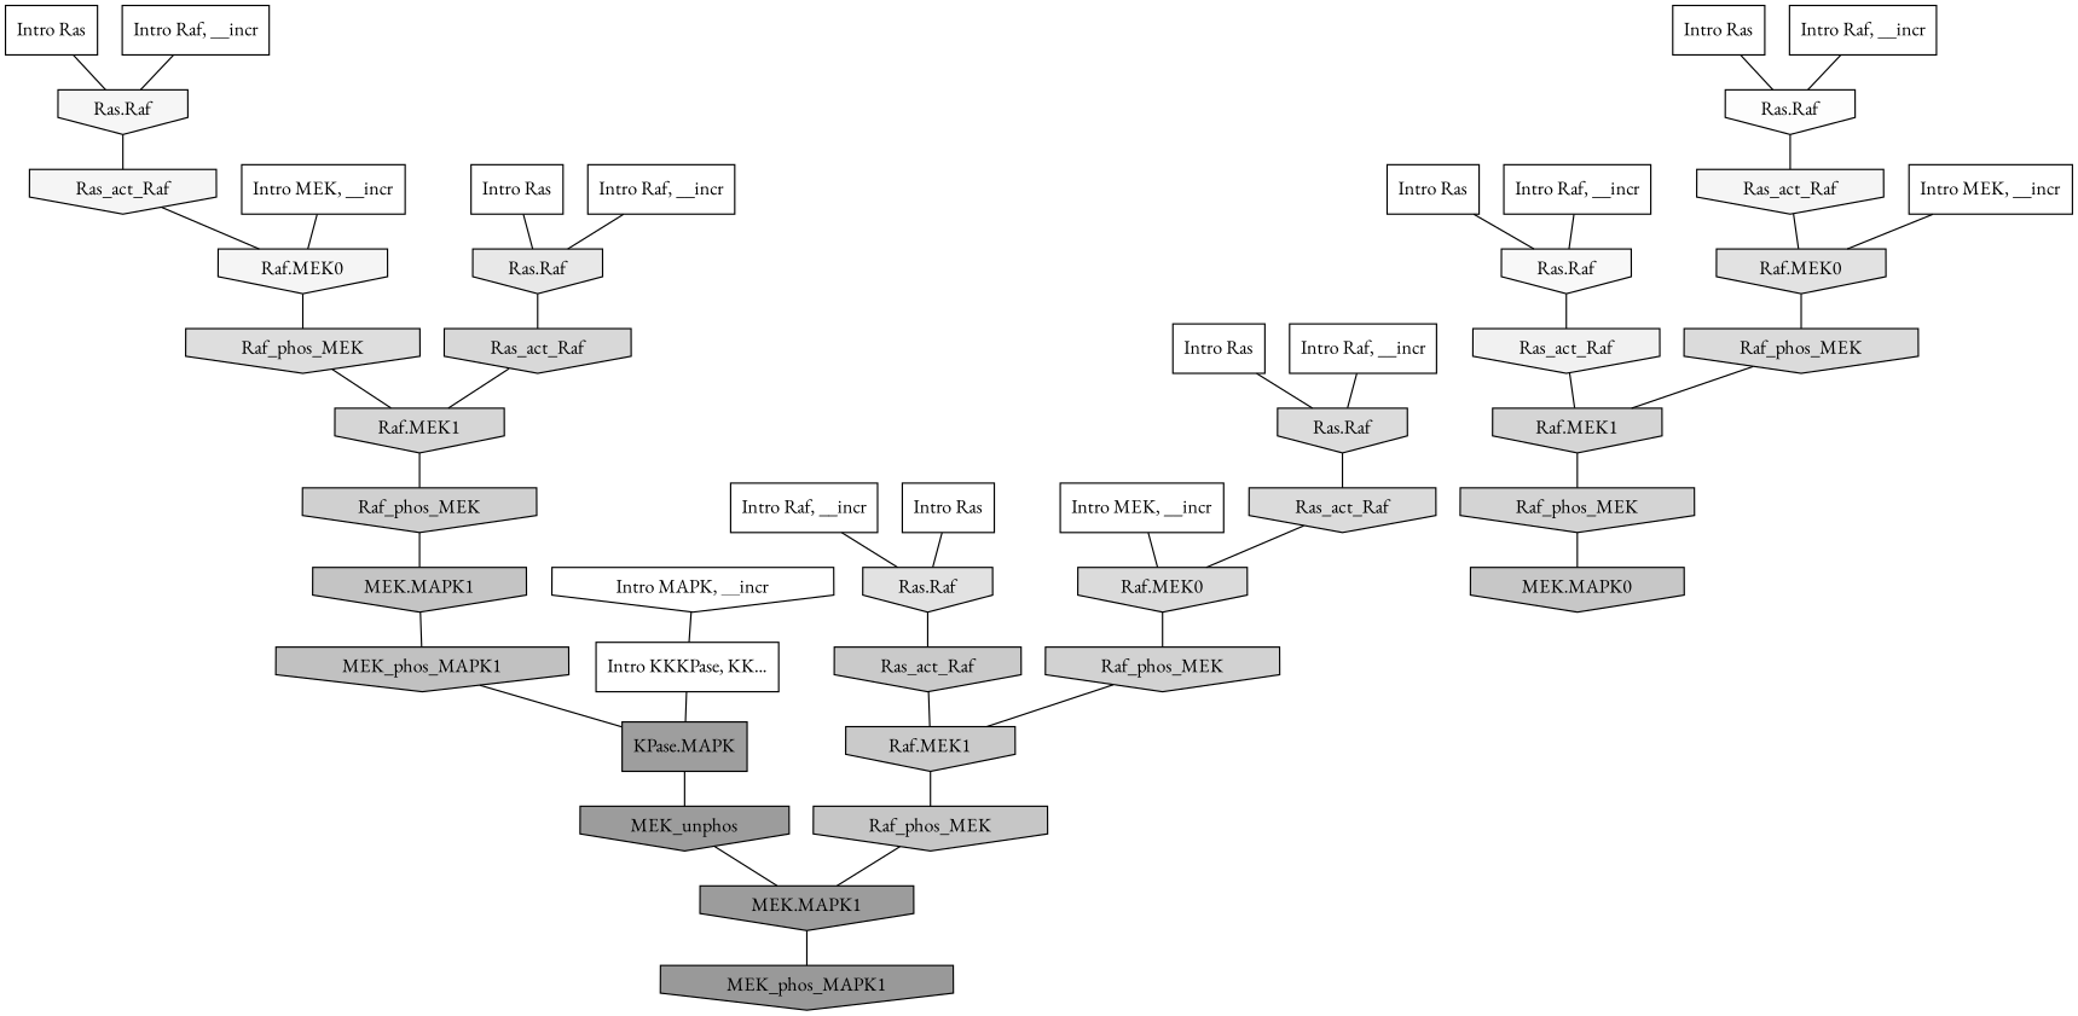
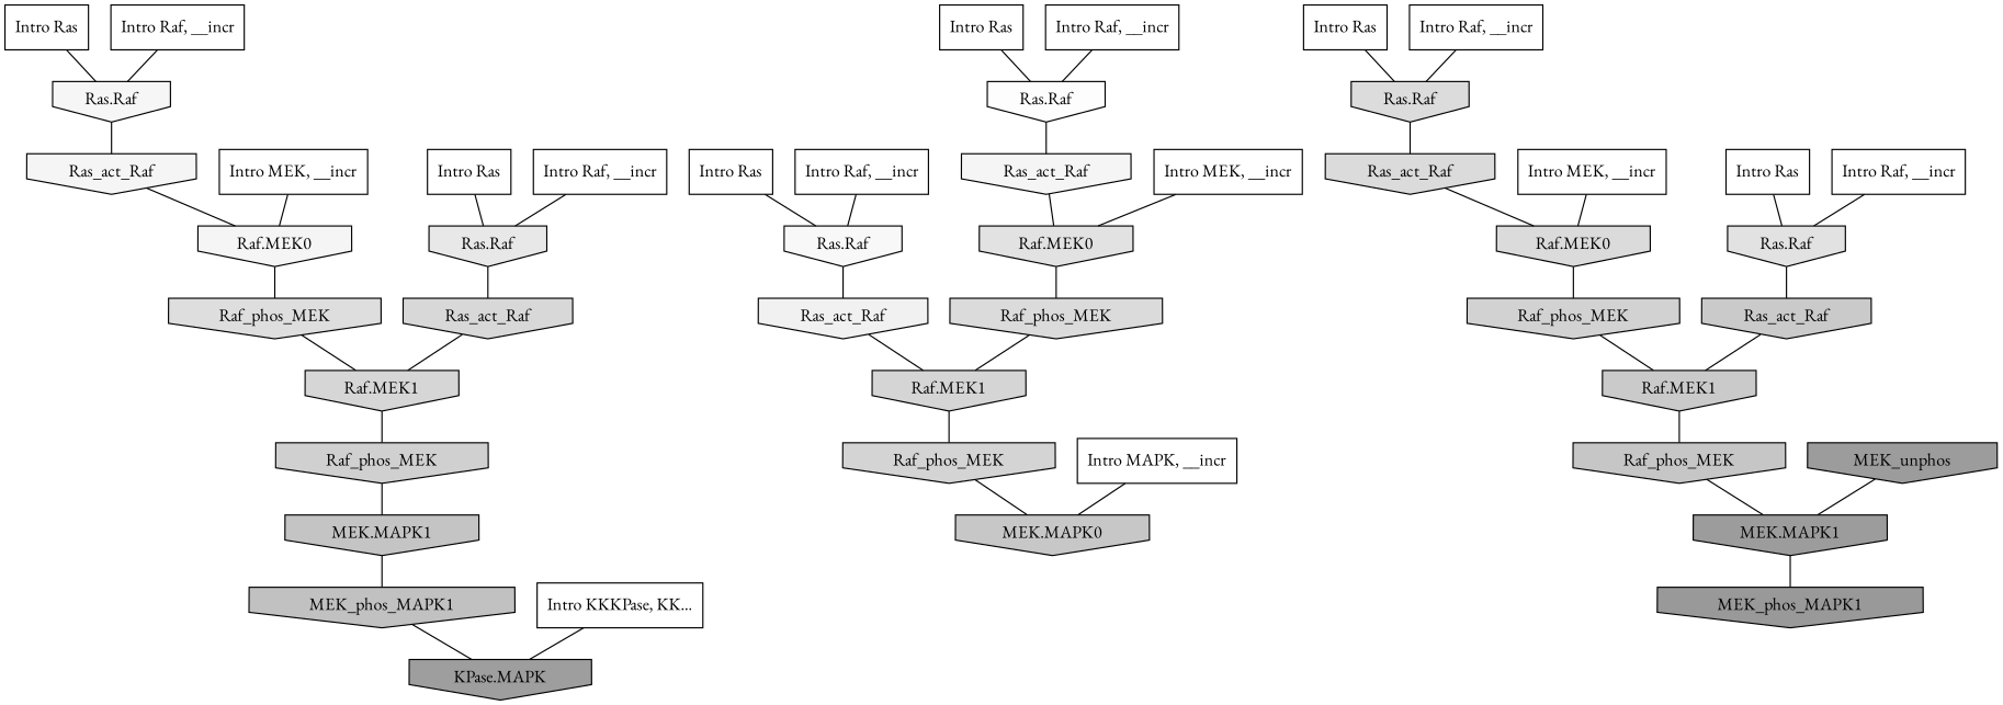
  digraph {
    fontname="EB Garamond"
    rankdir=TB
    ranksep=0.30
    node [fillcolor="0.000 0.000 1.000" fontname="EB Garamond" shape=invhouse style=filled]
    edge [color="0.000 0.000 0.000" dir=none fontname="EB Garamond"]
    n1 [label="Intro Ras" shape=rectangle]
    n2 [fillcolor="0.000 0.000 0.963" label="Ras.Raf"]
    n3 [fillcolor="0.000 0.000 0.959" label=Ras_act_Raf]
    n4 [label="Intro Ras" shape=rectangle]
    n5 [fillcolor="0.000 0.000 0.971" label="Ras.Raf"]
    n6 [fillcolor="0.000 0.000 0.942" label=Ras_act_Raf]
    n7 [label="Intro Ras" shape=rectangle]
    n8 [fillcolor="0.000 0.000 0.863" label="Ras.Raf"]
    n9 [fillcolor="0.000 0.000 0.856" label=Ras_act_Raf]
    n10 [label="Intro Ras" shape=rectangle]
    n11 [fillcolor="0.000 0.000 0.991" label="Ras.Raf"]
    n12 [fillcolor="0.000 0.000 0.959" label=Ras_act_Raf]
    n13 [label="Intro Ras" shape=rectangle]
    n14 [fillcolor="0.000 0.000 0.910" label="Ras.Raf"]
    n15 [fillcolor="0.000 0.000 0.847" label=Ras_act_Raf]
    n16 [label="Intro Ras" shape=rectangle]
    n17 [fillcolor="0.000 0.000 0.884" label="Ras.Raf"]
    n18 [fillcolor="0.000 0.000 0.792" label=Ras_act_Raf]
    n19 [label="Intro Raf, __incr" shape=rectangle]
    n20 [label="Intro Raf, __incr" shape=rectangle]
    n21 [label="Intro Raf, __incr" shape=rectangle]
    n22 [label="Intro Raf, __incr" shape=rectangle]
    n23 [label="Intro Raf, __incr" shape=rectangle]
    n24 [label="Intro Raf, __incr" shape=rectangle]
    n25 [label="Intro MEK, __incr" shape=rectangle]
    n26 [fillcolor="0.000 0.000 0.884" label="Raf.MEK0"]
    n27 [fillcolor="0.000 0.000 0.856" label=Raf_phos_MEK]
    n28 [label="Intro MEK, __incr" shape=rectangle]
    n29 [fillcolor="0.000 0.000 0.856" label="Raf.MEK0"]
    n30 [fillcolor="0.000 0.000 0.821" label=Raf_phos_MEK]
    n31 [label="Intro MEK, __incr" shape=rectangle]
    n32 [fillcolor="0.000 0.000 0.959" label="Raf.MEK0"]
    n33 [fillcolor="0.000 0.000 0.869" label=Raf_phos_MEK]
-   n34 [label="Intro MAPK, __incr"]
+   n34 [label="Intro MAPK, __incr" shape=rectangle]
    n35 [fillcolor="0.000 0.000 0.780" label="MEK.MAPK0"]
    n36 [label="Intro KKKPase, KK..." shape=rectangle]
-   n37 [fillcolor="0.000 0.000 0.618" label="KPase.MAPK" shape=box]
+   n37 [fillcolor="0.000 0.000 0.618" label="KPase.MAPK"]
    n38 [fillcolor="0.000 0.000 0.610" label=MEK_unphos]
    n39 [fillcolor="0.000 0.000 0.834" label="Raf.MEK1"]
    n40 [fillcolor="0.000 0.000 0.839" label="Raf.MEK1"]
    n41 [fillcolor="0.000 0.000 0.830" label=Raf_phos_MEK]
    n42 [fillcolor="0.000 0.000 0.792" label="Raf.MEK1"]
    n43 [fillcolor="0.000 0.000 0.815" label=Raf_phos_MEK]
    n44 [fillcolor="0.000 0.000 0.768" label="MEK.MAPK1"]
    n45 [fillcolor="0.000 0.000 0.775" label=Raf_phos_MEK]
    n46 [fillcolor="0.000 0.000 0.757" label=MEK_phos_MAPK1]
    n47 [fillcolor="0.000 0.000 0.610" label="MEK.MAPK1"]
    n48 [fillcolor="0.000 0.000 0.600" label=MEK_phos_MAPK1]
    n1 -> n2
    n2 -> n3
    n3 -> n32
    n4 -> n5
    n5 -> n6
    n6 -> n39
    n7 -> n8
    n8 -> n9
    n9 -> n29
    n10 -> n11
    n11 -> n12
    n12 -> n26
    n13 -> n14
    n14 -> n15
    n15 -> n40
    n16 -> n17
    n17 -> n18
    n18 -> n42
    n19 -> n17
    n20 -> n5
    n21 -> n14
    n22 -> n8
    n23 -> n2
    n24 -> n11
    n25 -> n26
    n26 -> n27
    n27 -> n39
    n28 -> n29
    n29 -> n30
    n30 -> n42
    n31 -> n32
    n32 -> n33
    n33 -> n40
-   n34 -> n36
+   n34 -> n35
    n36 -> n37
-   n37 -> n38
    n38 -> n47
    n39 -> n41
    n40 -> n43
    n41 -> n35
    n42 -> n45
    n43 -> n44
    n44 -> n46
    n45 -> n47
    n46 -> n37
    n47 -> n48
  }
